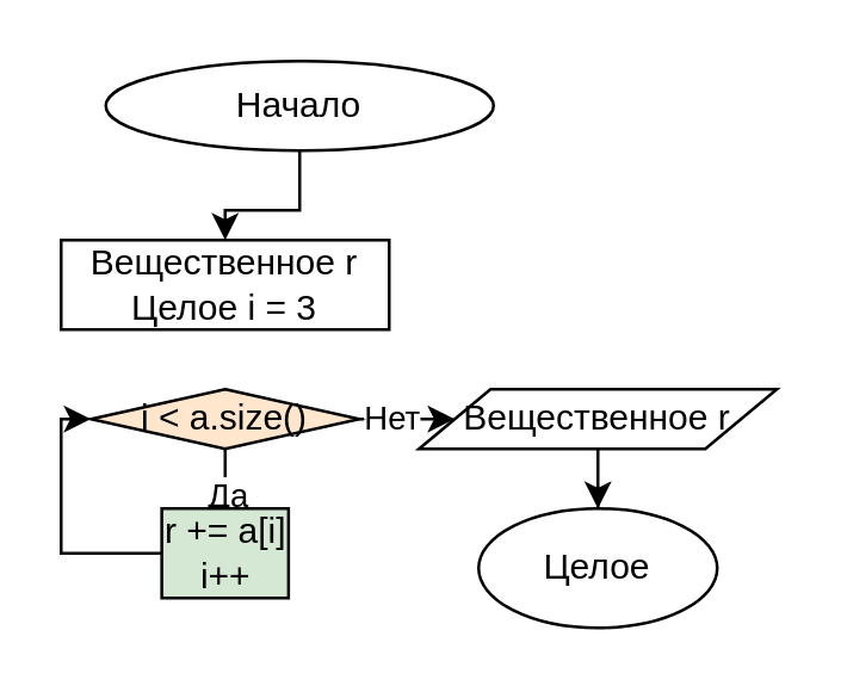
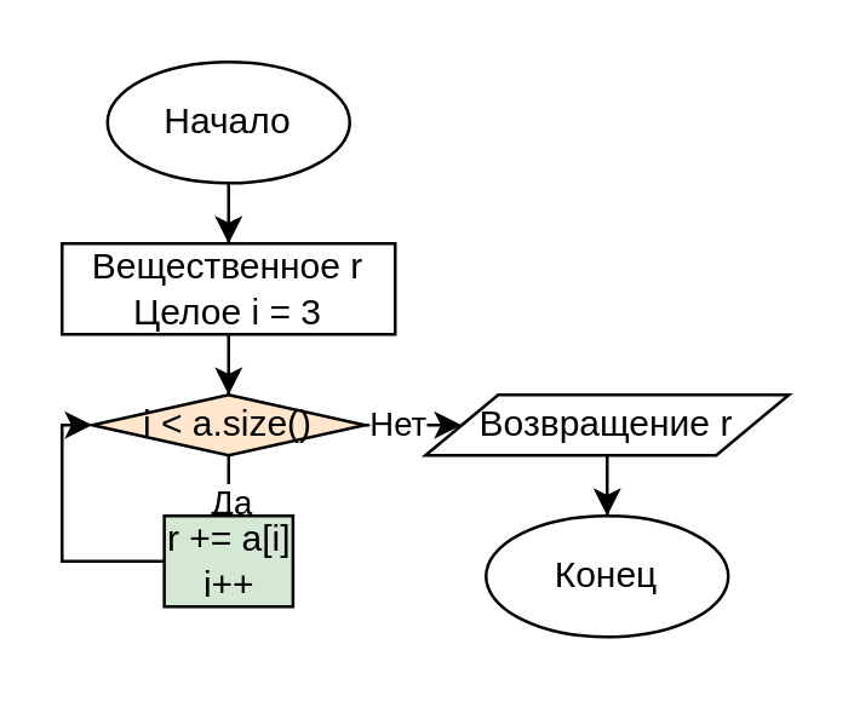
  <mxCell id="0" />
  <mxCell id="1" parent="0" />
  <mxCell id="2" style="edgeStyle=orthogonalEdgeStyle;rounded=0;orthogonalLoop=1;jettySize=auto;html=1;" edge="1" parent="1" source="3" target="5"><mxGeometry relative="1" as="geometry" /></mxCell>
- <mxCell id="3" value="Начало" style="ellipse;whiteSpace=wrap;html=1;" vertex="1" parent="1"><mxGeometry x="35" y="20" width="130" height="30" as="geometry" /></mxCell>
+ <mxCell id="3" value="Начало" style="ellipse;whiteSpace=wrap;html=1;" vertex="1" parent="1"><mxGeometry x="35" y="20" width="80" height="40" as="geometry" /></mxCell>
+ <mxCell id="4" style="edgeStyle=orthogonalEdgeStyle;rounded=0;orthogonalLoop=1;jettySize=auto;html=1;entryX=0.5;entryY=0;entryDx=0;entryDy=0;" edge="1" parent="1" source="5" target="10"><mxGeometry relative="1" as="geometry" /></mxCell>
  <mxCell id="5" value="Вещественное r&lt;br&gt;Целое i = 3" style="rounded=0;whiteSpace=wrap;html=1;" vertex="1" parent="1"><mxGeometry x="20" y="80" width="110" height="30" as="geometry" /></mxCell>
  <mxCell id="6" style="edgeStyle=orthogonalEdgeStyle;rounded=0;orthogonalLoop=1;jettySize=auto;html=1;" edge="1" parent="1" source="10" target="13"><mxGeometry relative="1" as="geometry" /></mxCell>
  <mxCell id="7" value="Нет" style="edgeLabel;html=1;align=center;verticalAlign=middle;resizable=0;points=[];" vertex="1" connectable="0" parent="6"><mxGeometry x="0.383" y="1" relative="1" as="geometry"><mxPoint as="offset" /></mxGeometry></mxCell>
  <mxCell id="8" style="edgeStyle=orthogonalEdgeStyle;rounded=0;orthogonalLoop=1;jettySize=auto;html=1;" edge="1" parent="1" source="10" target="15"><mxGeometry relative="1" as="geometry" /></mxCell>
  <mxCell id="9" value="Да" style="edgeLabel;html=1;align=center;verticalAlign=middle;resizable=0;points=[];" vertex="1" connectable="0" parent="8"><mxGeometry x="0.5" y="-1" relative="1" as="geometry"><mxPoint x="1" as="offset" /></mxGeometry></mxCell>
  <mxCell id="10" value="i &amp;lt; a.size()" style="rhombus;whiteSpace=wrap;html=1;fillColor=#ffe6cc;" vertex="1" parent="1"><mxGeometry x="30" y="130" width="90" height="20" as="geometry" /></mxCell>
- <mxCell id="11" value="Целое" style="ellipse;whiteSpace=wrap;html=1;" vertex="1" parent="1"><mxGeometry x="160" y="170" width="80" height="40" as="geometry" /></mxCell>
+ <mxCell id="11" value="Конец" style="ellipse;whiteSpace=wrap;html=1;" vertex="1" parent="1"><mxGeometry x="160" y="170" width="80" height="40" as="geometry" /></mxCell>
  <mxCell id="12" style="edgeStyle=orthogonalEdgeStyle;rounded=0;orthogonalLoop=1;jettySize=auto;html=1;" edge="1" parent="1" source="13" target="11"><mxGeometry relative="1" as="geometry" /></mxCell>
- <mxCell id="13" value="Вещественное r" style="shape=parallelogram;perimeter=parallelogramPerimeter;whiteSpace=wrap;html=1;" vertex="1" parent="1"><mxGeometry x="140" y="130" width="120" height="20" as="geometry" /></mxCell>
+ <mxCell id="13" value="Возвращение r" style="shape=parallelogram;perimeter=parallelogramPerimeter;whiteSpace=wrap;html=1;" vertex="1" parent="1"><mxGeometry x="140" y="130" width="120" height="20" as="geometry" /></mxCell>
  <mxCell id="14" style="edgeStyle=orthogonalEdgeStyle;rounded=0;orthogonalLoop=1;jettySize=auto;html=1;entryX=0;entryY=0.5;entryDx=0;entryDy=0;" edge="1" parent="1" source="15" target="10"><mxGeometry relative="1" as="geometry"><Array as="points"><mxPoint x="20" y="185" /><mxPoint x="20" y="140" /></Array></mxGeometry></mxCell>
  <mxCell id="15" value="r += a[i]&lt;br&gt;i++" style="rounded=0;whiteSpace=wrap;html=1;fillColor=#d5e8d4;" vertex="1" parent="1"><mxGeometry x="53.75" y="170" width="42.5" height="30" as="geometry" /></mxCell>
